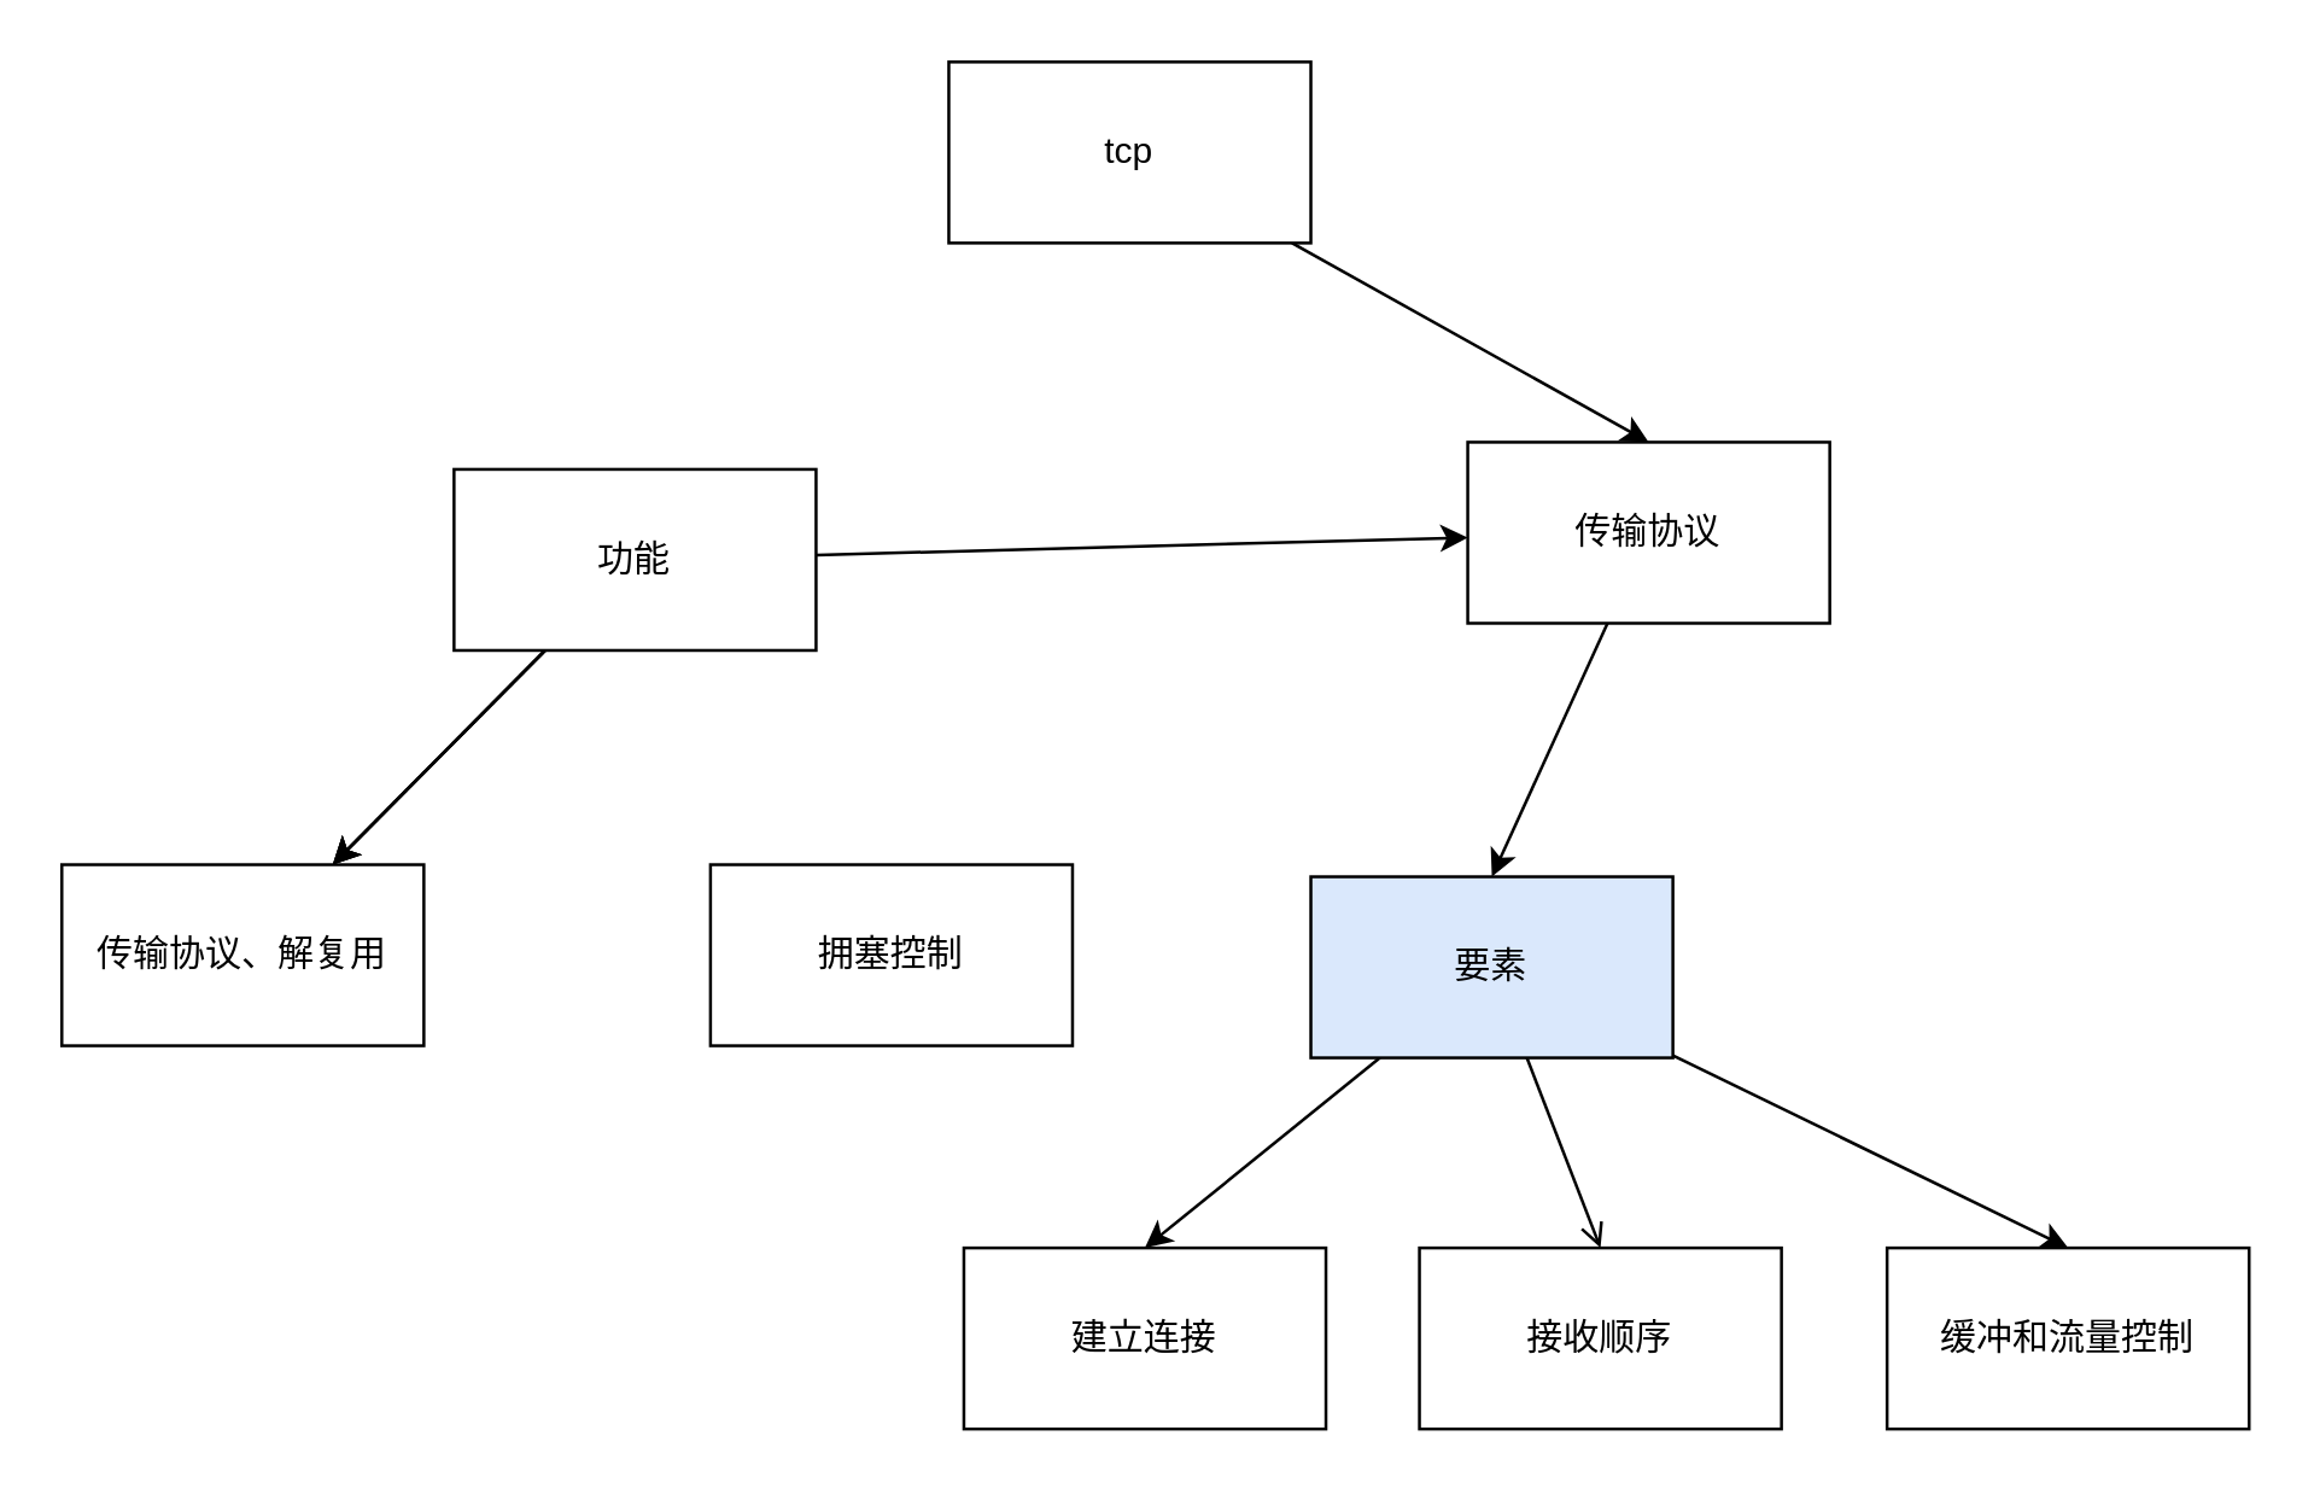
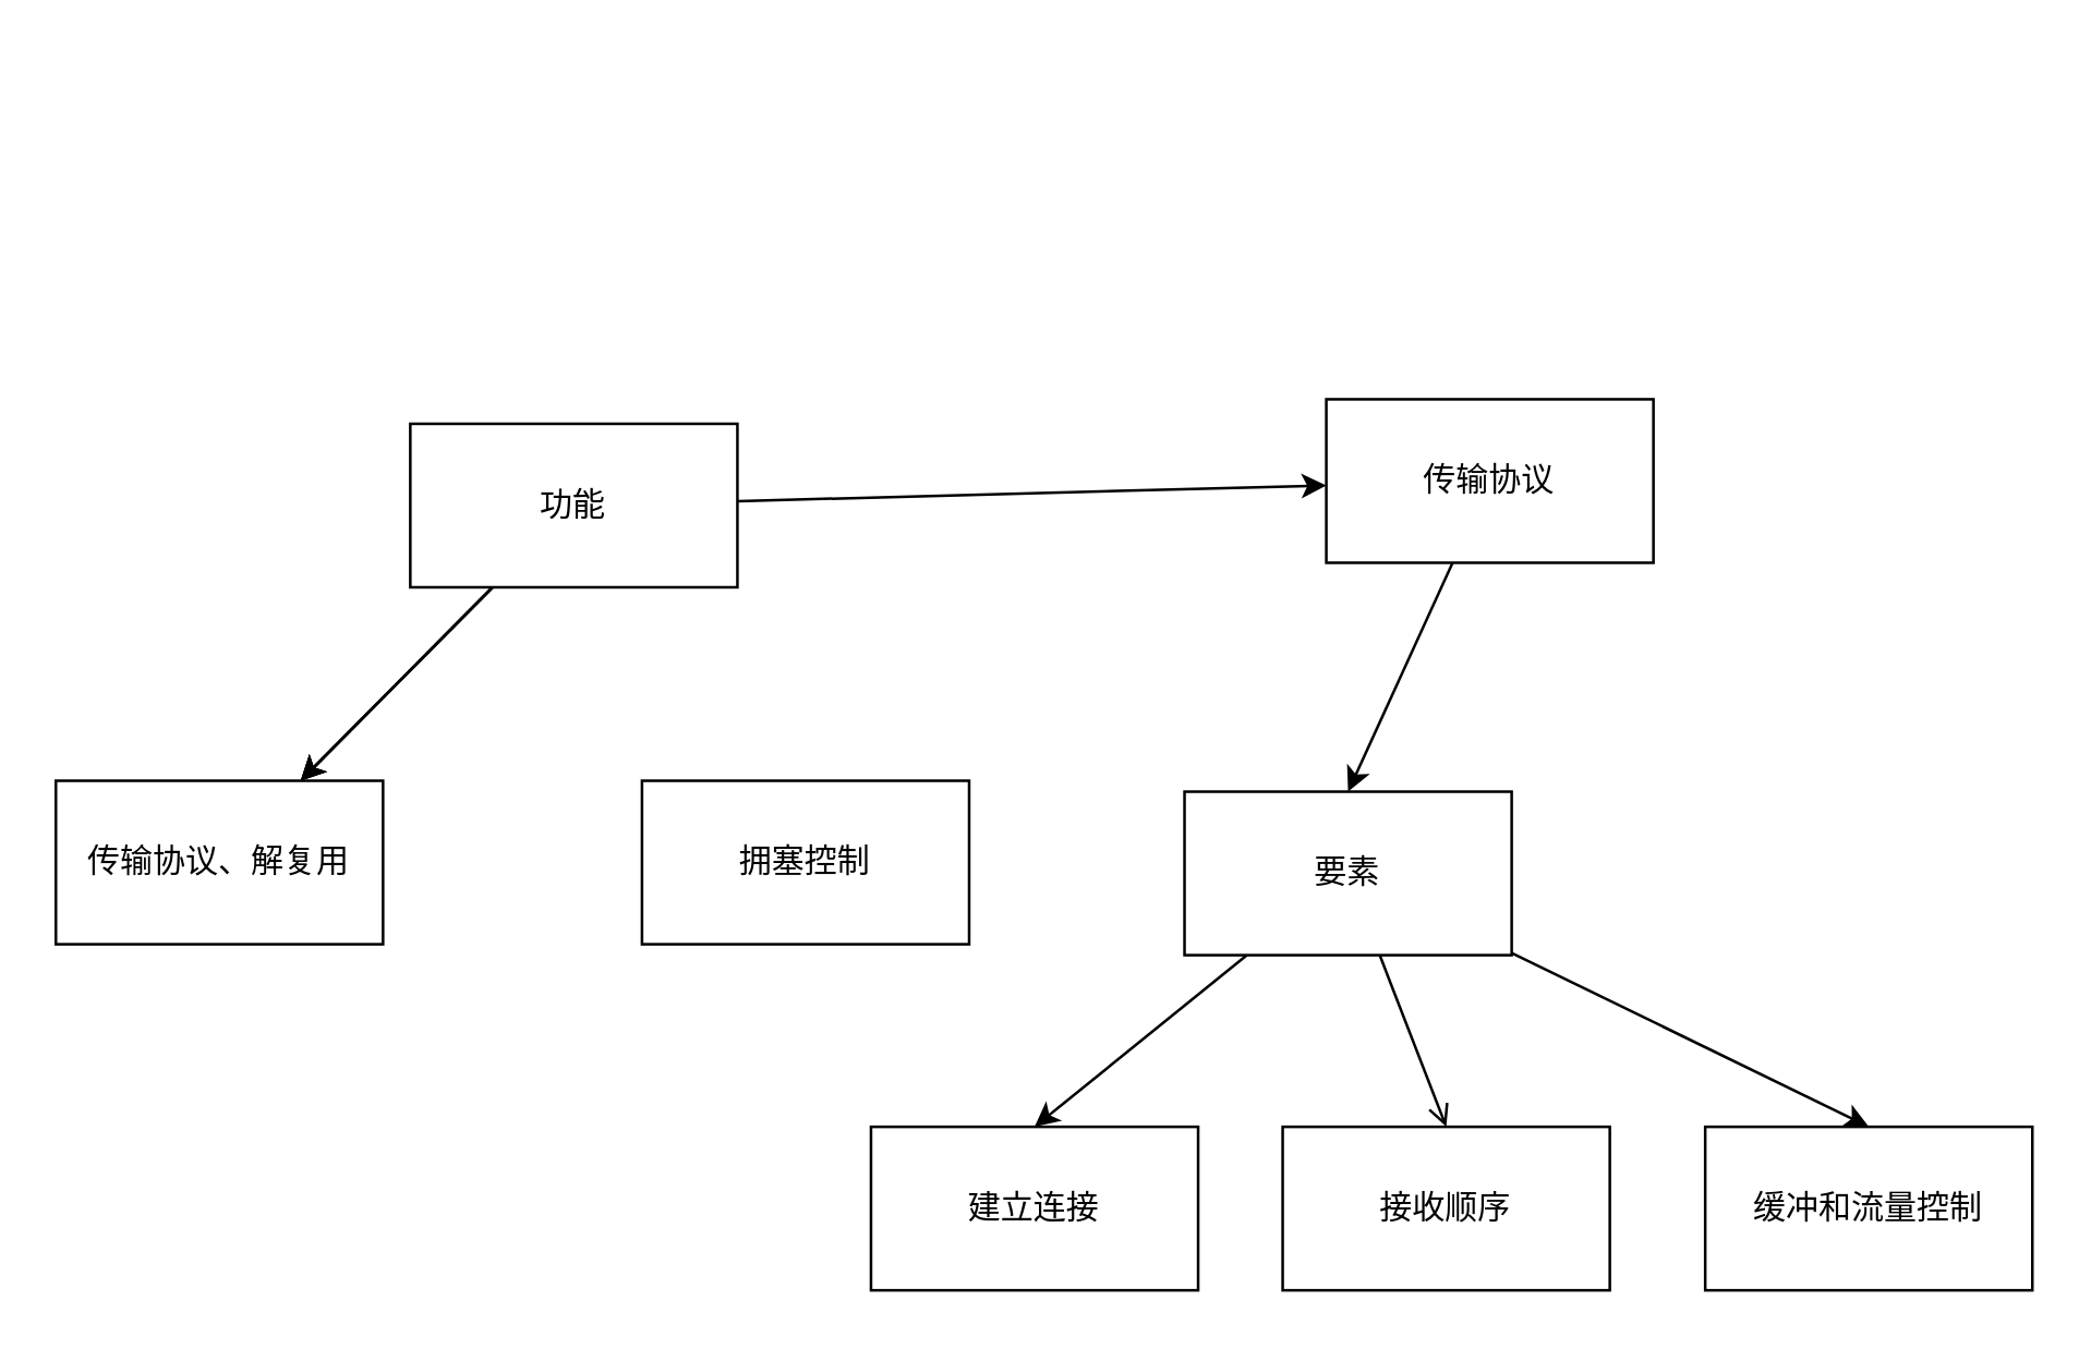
  <mxCell id="0" />
  <mxCell id="1" parent="0" />
- <mxCell id="2" style="edgeStyle=none;html=1;entryX=0.5;entryY=0;entryDx=0;entryDy=0;" edge="1" parent="1" source="3" target="12"><mxGeometry relative="1" as="geometry"><mxPoint x="494" y="153" as="targetPoint" /></mxGeometry></mxCell>
- <mxCell id="3" value="tcp" style="rounded=0;whiteSpace=wrap;html=1;" parent="1" vertex="1"><mxGeometry x="314" y="20" width="120" height="60" as="geometry" /></mxCell>
  <mxCell id="4" value="" style="edgeStyle=none;html=1;" parent="1" source="8" target="9" edge="1"><mxGeometry relative="1" as="geometry" /></mxCell>
  <mxCell id="5" value="" style="edgeStyle=none;html=1;" parent="1" source="8" target="9" edge="1"><mxGeometry relative="1" as="geometry" /></mxCell>
  <mxCell id="6" value="" style="edgeStyle=none;html=1;" parent="1" source="8" target="9" edge="1"><mxGeometry relative="1" as="geometry" /></mxCell>
  <mxCell id="7" style="edgeStyle=none;html=1;" parent="1" source="8" target="12" edge="1"><mxGeometry relative="1" as="geometry"><mxPoint x="258" y="285" as="targetPoint" /></mxGeometry></mxCell>
  <mxCell id="8" value="功能" style="rounded=0;whiteSpace=wrap;html=1;" parent="1" vertex="1"><mxGeometry x="150" y="155" width="120" height="60" as="geometry" /></mxCell>
  <mxCell id="9" value="传输协议、解复用" style="rounded=0;whiteSpace=wrap;html=1;" parent="1" vertex="1"><mxGeometry x="20" y="286" width="120" height="60" as="geometry" /></mxCell>
  <mxCell id="10" value="拥塞控制" style="rounded=0;whiteSpace=wrap;html=1;" parent="1" vertex="1"><mxGeometry x="235" y="286" width="120" height="60" as="geometry" /></mxCell>
  <mxCell id="11" style="edgeStyle=none;html=1;entryX=0.5;entryY=0;entryDx=0;entryDy=0;" edge="1" parent="1" source="12" target="16"><mxGeometry relative="1" as="geometry"><mxPoint x="488.8" y="255.2" as="targetPoint" /></mxGeometry></mxCell>
  <mxCell id="12" value="传输协议" style="rounded=0;whiteSpace=wrap;html=1;" vertex="1" parent="1"><mxGeometry x="486" y="146" width="120" height="60" as="geometry" /></mxCell>
  <mxCell id="13" style="edgeStyle=none;html=1;entryX=0.5;entryY=0;entryDx=0;entryDy=0;" edge="1" parent="1" source="16" target="17"><mxGeometry relative="1" as="geometry"><mxPoint x="453.6" y="391.2" as="targetPoint" /></mxGeometry></mxCell>
  <mxCell id="14" style="edgeStyle=none;html=1;entryX=0.5;entryY=0;entryDx=0;entryDy=0;endArrow=open;" edge="1" parent="1" source="16" target="18"><mxGeometry relative="1" as="geometry" /></mxCell>
  <mxCell id="15" style="edgeStyle=none;html=1;entryX=0.5;entryY=0;entryDx=0;entryDy=0;" edge="1" parent="1" source="16" target="19"><mxGeometry relative="1" as="geometry" /></mxCell>
- <mxCell id="16" value="要素" style="rounded=0;whiteSpace=wrap;html=1;fillColor=#dae8fc;" vertex="1" parent="1"><mxGeometry x="434" y="290" width="120" height="60" as="geometry" /></mxCell>
+ <mxCell id="16" value="要素" style="rounded=0;whiteSpace=wrap;html=1;" vertex="1" parent="1"><mxGeometry x="434" y="290" width="120" height="60" as="geometry" /></mxCell>
  <mxCell id="17" value="建立连接" style="rounded=0;whiteSpace=wrap;html=1;" vertex="1" parent="1"><mxGeometry x="319" y="413" width="120" height="60" as="geometry" /></mxCell>
  <mxCell id="18" value="接收顺序" style="rounded=0;whiteSpace=wrap;html=1;" vertex="1" parent="1"><mxGeometry x="470" y="413" width="120" height="60" as="geometry" /></mxCell>
  <mxCell id="19" value="缓冲和流量控制" style="rounded=0;whiteSpace=wrap;html=1;" vertex="1" parent="1"><mxGeometry x="625" y="413" width="120" height="60" as="geometry" /></mxCell>
